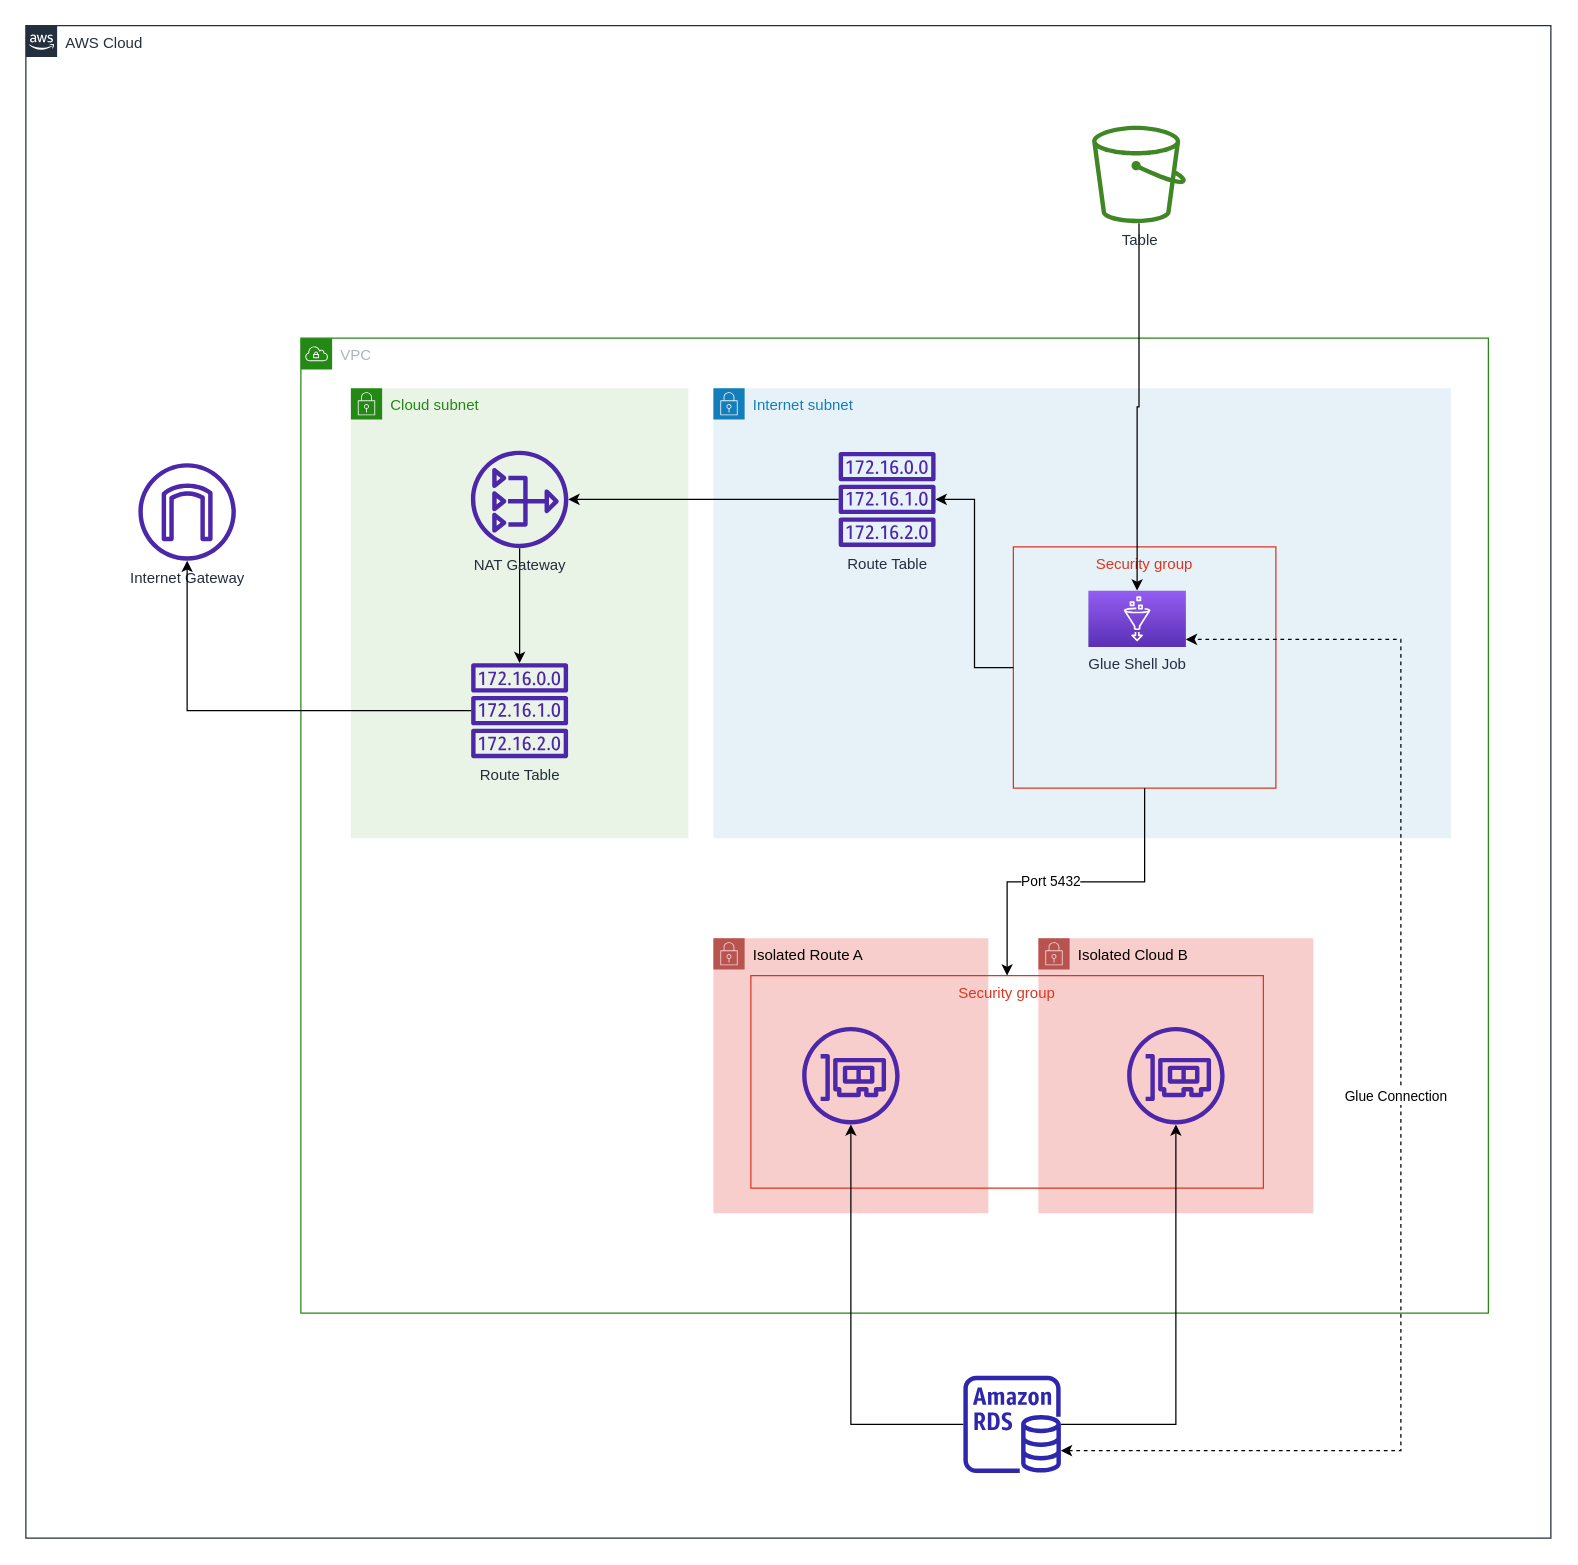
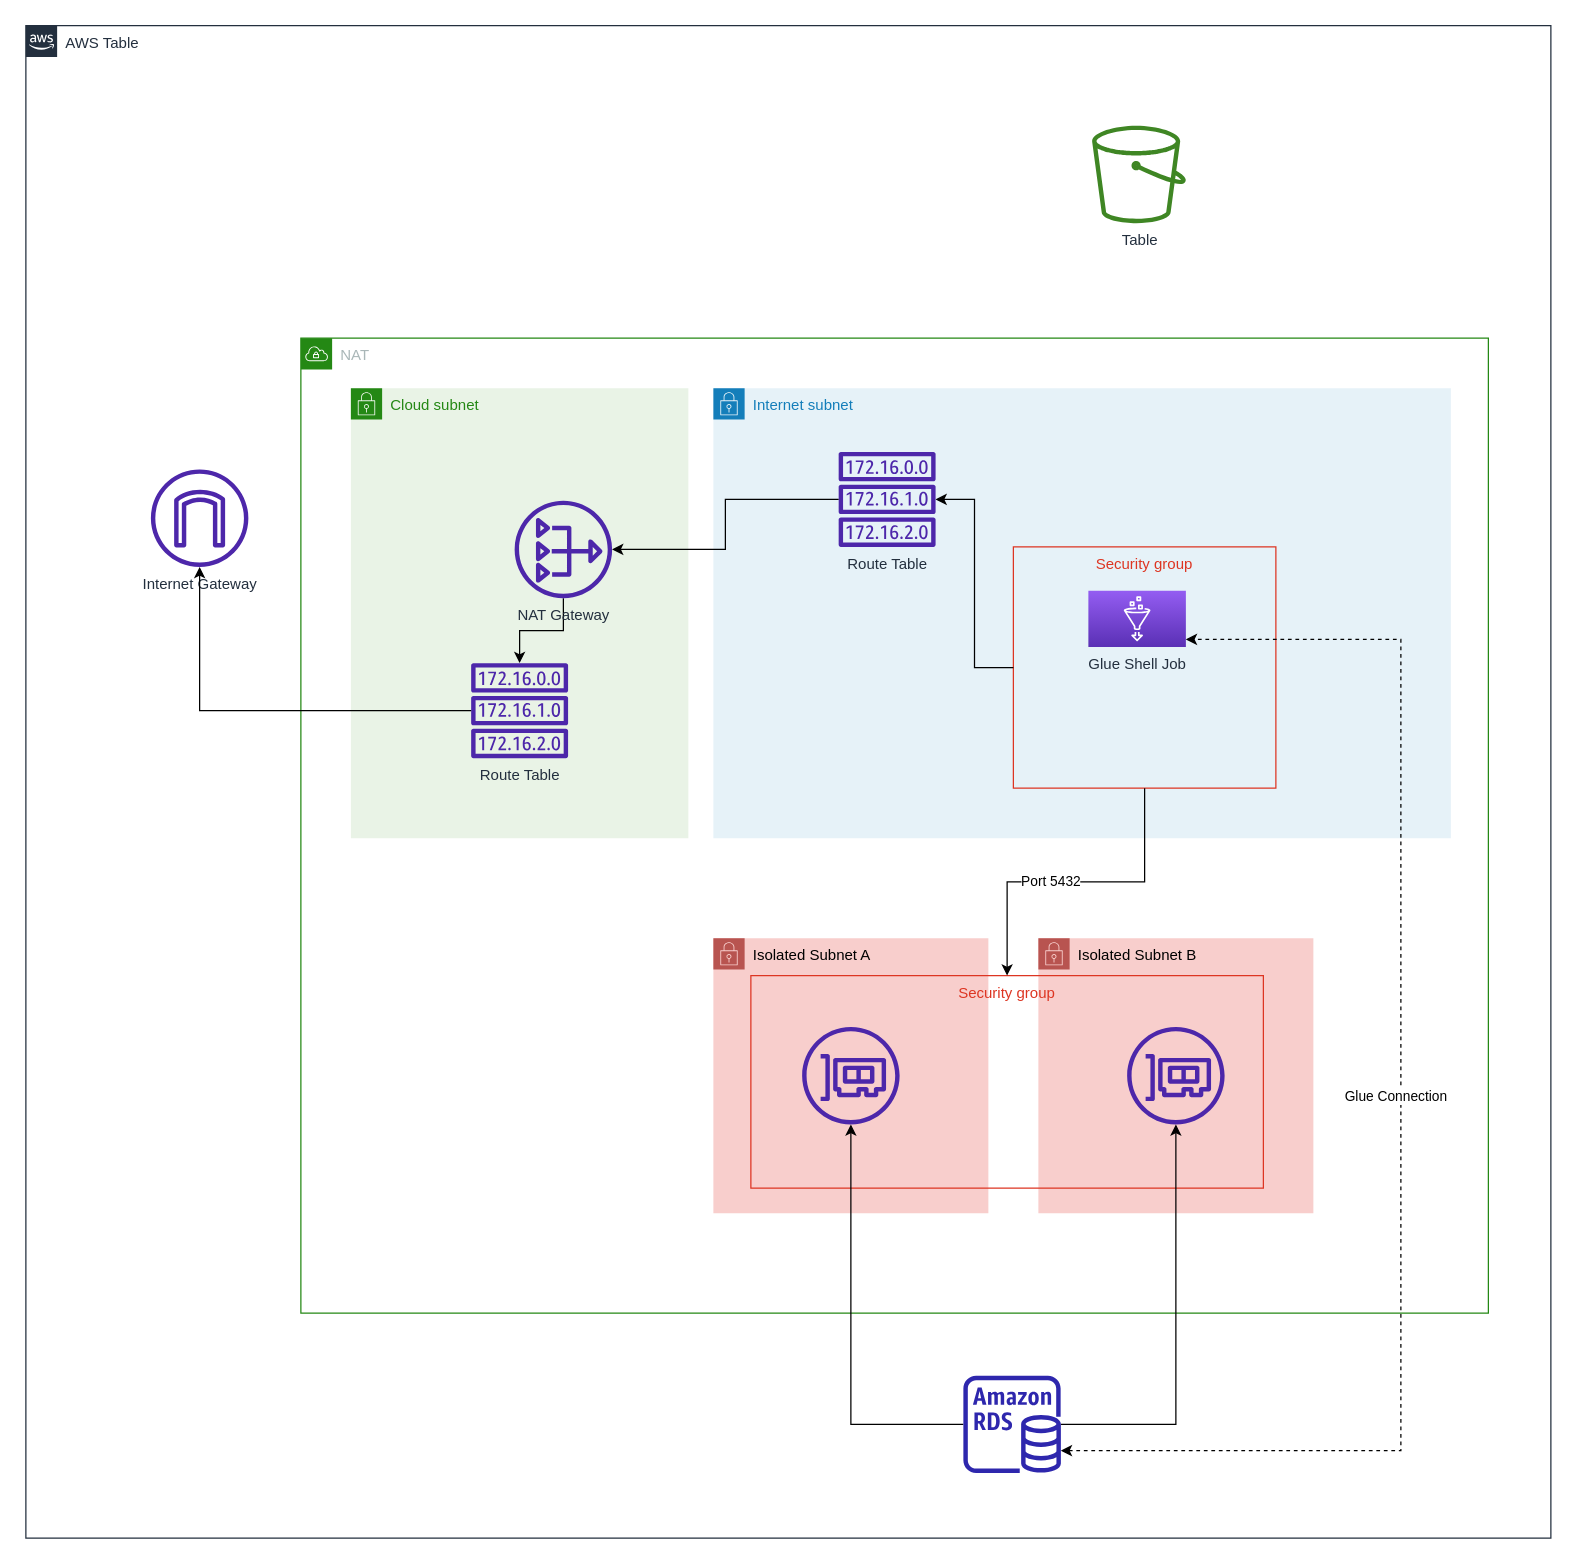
  <mxCell id="0" />
  <mxCell id="1" parent="0" />
- <mxCell id="2" value="AWS Cloud" style="points=[[0,0],[0.25,0],[0.5,0],[0.75,0],[1,0],[1,0.25],[1,0.5],[1,0.75],[1,1],[0.75,1],[0.5,1],[0.25,1],[0,1],[0,0.75],[0,0.5],[0,0.25]];outlineConnect=0;gradientColor=none;html=1;whiteSpace=wrap;fontSize=12;fontStyle=0;container=1;pointerEvents=0;collapsible=0;recursiveResize=0;shape=mxgraph.aws4.group;grIcon=mxgraph.aws4.group_aws_cloud_alt;strokeColor=#232F3E;fillColor=none;verticalAlign=top;align=left;spacingLeft=30;fontColor=#232F3E;dashed=0;" vertex="1" parent="1"><mxGeometry x="20" y="20" width="1220" height="1210" as="geometry" /></mxCell>
- <mxCell id="3" value="VPC" style="points=[[0,0],[0.25,0],[0.5,0],[0.75,0],[1,0],[1,0.25],[1,0.5],[1,0.75],[1,1],[0.75,1],[0.5,1],[0.25,1],[0,1],[0,0.75],[0,0.5],[0,0.25]];outlineConnect=0;gradientColor=none;html=1;whiteSpace=wrap;fontSize=12;fontStyle=0;container=1;pointerEvents=0;collapsible=0;recursiveResize=0;shape=mxgraph.aws4.group;grIcon=mxgraph.aws4.group_vpc;strokeColor=#248814;fillColor=none;verticalAlign=top;align=left;spacingLeft=30;fontColor=#AAB7B8;dashed=0;" vertex="1" parent="2"><mxGeometry x="220" y="250" width="950" height="780" as="geometry" /></mxCell>
- <mxCell id="4" value="Isolated Route A" style="points=[[0,0],[0.25,0],[0.5,0],[0.75,0],[1,0],[1,0.25],[1,0.5],[1,0.75],[1,1],[0.75,1],[0.5,1],[0.25,1],[0,1],[0,0.75],[0,0.5],[0,0.25]];outlineConnect=0;html=1;whiteSpace=wrap;fontSize=12;fontStyle=0;container=1;pointerEvents=0;collapsible=0;recursiveResize=0;shape=mxgraph.aws4.group;grIcon=mxgraph.aws4.group_security_group;grStroke=0;strokeColor=#b85450;fillColor=#f8cecc;verticalAlign=top;align=left;spacingLeft=30;dashed=0;" vertex="1" parent="3"><mxGeometry x="330" y="480" width="220" height="220" as="geometry" /></mxCell>
+ <mxCell id="2" value="AWS Table" style="points=[[0,0],[0.25,0],[0.5,0],[0.75,0],[1,0],[1,0.25],[1,0.5],[1,0.75],[1,1],[0.75,1],[0.5,1],[0.25,1],[0,1],[0,0.75],[0,0.5],[0,0.25]];outlineConnect=0;gradientColor=none;html=1;whiteSpace=wrap;fontSize=12;fontStyle=0;container=1;pointerEvents=0;collapsible=0;recursiveResize=0;shape=mxgraph.aws4.group;grIcon=mxgraph.aws4.group_aws_cloud_alt;strokeColor=#232F3E;fillColor=none;verticalAlign=top;align=left;spacingLeft=30;fontColor=#232F3E;dashed=0;" vertex="1" parent="1"><mxGeometry x="20" y="20" width="1220" height="1210" as="geometry" /></mxCell>
+ <mxCell id="3" value="NAT" style="points=[[0,0],[0.25,0],[0.5,0],[0.75,0],[1,0],[1,0.25],[1,0.5],[1,0.75],[1,1],[0.75,1],[0.5,1],[0.25,1],[0,1],[0,0.75],[0,0.5],[0,0.25]];outlineConnect=0;gradientColor=none;html=1;whiteSpace=wrap;fontSize=12;fontStyle=0;container=1;pointerEvents=0;collapsible=0;recursiveResize=0;shape=mxgraph.aws4.group;grIcon=mxgraph.aws4.group_vpc;strokeColor=#248814;fillColor=none;verticalAlign=top;align=left;spacingLeft=30;fontColor=#AAB7B8;dashed=0;" vertex="1" parent="2"><mxGeometry x="220" y="250" width="950" height="780" as="geometry" /></mxCell>
+ <mxCell id="4" value="Isolated Subnet A" style="points=[[0,0],[0.25,0],[0.5,0],[0.75,0],[1,0],[1,0.25],[1,0.5],[1,0.75],[1,1],[0.75,1],[0.5,1],[0.25,1],[0,1],[0,0.75],[0,0.5],[0,0.25]];outlineConnect=0;html=1;whiteSpace=wrap;fontSize=12;fontStyle=0;container=1;pointerEvents=0;collapsible=0;recursiveResize=0;shape=mxgraph.aws4.group;grIcon=mxgraph.aws4.group_security_group;grStroke=0;strokeColor=#b85450;fillColor=#f8cecc;verticalAlign=top;align=left;spacingLeft=30;dashed=0;" vertex="1" parent="3"><mxGeometry x="330" y="480" width="220" height="220" as="geometry" /></mxCell>
  <mxCell id="5" value="" style="sketch=0;outlineConnect=0;fontColor=#232F3E;gradientColor=none;fillColor=#4D27AA;strokeColor=none;dashed=0;verticalLabelPosition=bottom;verticalAlign=top;align=center;html=1;fontSize=12;fontStyle=0;aspect=fixed;pointerEvents=1;shape=mxgraph.aws4.elastic_network_interface;" vertex="1" parent="4"><mxGeometry x="71" y="71" width="78" height="78" as="geometry" /></mxCell>
- <mxCell id="6" value="Isolated Cloud B" style="points=[[0,0],[0.25,0],[0.5,0],[0.75,0],[1,0],[1,0.25],[1,0.5],[1,0.75],[1,1],[0.75,1],[0.5,1],[0.25,1],[0,1],[0,0.75],[0,0.5],[0,0.25]];outlineConnect=0;html=1;whiteSpace=wrap;fontSize=12;fontStyle=0;container=1;pointerEvents=0;collapsible=0;recursiveResize=0;shape=mxgraph.aws4.group;grIcon=mxgraph.aws4.group_security_group;grStroke=0;strokeColor=#b85450;fillColor=#f8cecc;verticalAlign=top;align=left;spacingLeft=30;dashed=0;" vertex="1" parent="3"><mxGeometry x="590" y="480" width="220" height="220" as="geometry" /></mxCell>
+ <mxCell id="6" value="Isolated Subnet B" style="points=[[0,0],[0.25,0],[0.5,0],[0.75,0],[1,0],[1,0.25],[1,0.5],[1,0.75],[1,1],[0.75,1],[0.5,1],[0.25,1],[0,1],[0,0.75],[0,0.5],[0,0.25]];outlineConnect=0;html=1;whiteSpace=wrap;fontSize=12;fontStyle=0;container=1;pointerEvents=0;collapsible=0;recursiveResize=0;shape=mxgraph.aws4.group;grIcon=mxgraph.aws4.group_security_group;grStroke=0;strokeColor=#b85450;fillColor=#f8cecc;verticalAlign=top;align=left;spacingLeft=30;dashed=0;" vertex="1" parent="3"><mxGeometry x="590" y="480" width="220" height="220" as="geometry" /></mxCell>
  <mxCell id="7" value="" style="sketch=0;outlineConnect=0;fontColor=#232F3E;gradientColor=none;fillColor=#4D27AA;strokeColor=none;dashed=0;verticalLabelPosition=bottom;verticalAlign=top;align=center;html=1;fontSize=12;fontStyle=0;aspect=fixed;pointerEvents=1;shape=mxgraph.aws4.elastic_network_interface;" vertex="1" parent="6"><mxGeometry x="71" y="71" width="78" height="78" as="geometry" /></mxCell>
  <mxCell id="8" value="Security group" style="fillColor=none;strokeColor=#DD3522;verticalAlign=top;fontStyle=0;fontColor=#DD3522;whiteSpace=wrap;html=1;" vertex="1" parent="3"><mxGeometry x="360" y="510" width="410" height="170" as="geometry" /></mxCell>
  <mxCell id="9" value="Cloud subnet" style="points=[[0,0],[0.25,0],[0.5,0],[0.75,0],[1,0],[1,0.25],[1,0.5],[1,0.75],[1,1],[0.75,1],[0.5,1],[0.25,1],[0,1],[0,0.75],[0,0.5],[0,0.25]];outlineConnect=0;gradientColor=none;html=1;whiteSpace=wrap;fontSize=12;fontStyle=0;container=1;pointerEvents=0;collapsible=0;recursiveResize=0;shape=mxgraph.aws4.group;grIcon=mxgraph.aws4.group_security_group;grStroke=0;strokeColor=#248814;fillColor=#E9F3E6;verticalAlign=top;align=left;spacingLeft=30;fontColor=#248814;dashed=0;" vertex="1" parent="3"><mxGeometry x="40" y="40" width="270" height="360" as="geometry" /></mxCell>
  <mxCell id="10" style="edgeStyle=orthogonalEdgeStyle;rounded=0;orthogonalLoop=1;jettySize=auto;html=1;" edge="1" parent="9" source="11" target="12"><mxGeometry relative="1" as="geometry" /></mxCell>
- <mxCell id="11" value="NAT Gateway" style="sketch=0;outlineConnect=0;fontColor=#232F3E;gradientColor=none;fillColor=#4D27AA;strokeColor=none;dashed=0;verticalLabelPosition=bottom;verticalAlign=top;align=center;html=1;fontSize=12;fontStyle=0;aspect=fixed;pointerEvents=1;shape=mxgraph.aws4.nat_gateway;" vertex="1" parent="9"><mxGeometry x="96" y="50" width="78" height="78" as="geometry" /></mxCell>
+ <mxCell id="11" value="NAT Gateway" style="sketch=0;outlineConnect=0;fontColor=#232F3E;gradientColor=none;fillColor=#4D27AA;strokeColor=none;dashed=0;verticalLabelPosition=bottom;verticalAlign=top;align=center;html=1;fontSize=12;fontStyle=0;aspect=fixed;pointerEvents=1;shape=mxgraph.aws4.nat_gateway;" vertex="1" parent="9"><mxGeometry x="131" y="90" width="78" height="78" as="geometry" /></mxCell>
  <mxCell id="12" value="Route Table" style="sketch=0;outlineConnect=0;fontColor=#232F3E;gradientColor=none;fillColor=#4D27AA;strokeColor=none;dashed=0;verticalLabelPosition=bottom;verticalAlign=top;align=center;html=1;fontSize=12;fontStyle=0;aspect=fixed;pointerEvents=1;shape=mxgraph.aws4.route_table;" vertex="1" parent="9"><mxGeometry x="96" y="220" width="78" height="76" as="geometry" /></mxCell>
  <mxCell id="13" value="Internet subnet" style="points=[[0,0],[0.25,0],[0.5,0],[0.75,0],[1,0],[1,0.25],[1,0.5],[1,0.75],[1,1],[0.75,1],[0.5,1],[0.25,1],[0,1],[0,0.75],[0,0.5],[0,0.25]];outlineConnect=0;gradientColor=none;html=1;whiteSpace=wrap;fontSize=12;fontStyle=0;container=1;pointerEvents=0;collapsible=0;recursiveResize=0;shape=mxgraph.aws4.group;grIcon=mxgraph.aws4.group_security_group;grStroke=0;strokeColor=#147EBA;fillColor=#E6F2F8;verticalAlign=top;align=left;spacingLeft=30;fontColor=#147EBA;dashed=0;" vertex="1" parent="3"><mxGeometry x="330" y="40" width="590" height="360" as="geometry" /></mxCell>
  <mxCell id="14" value="Security group" style="fillColor=none;strokeColor=#DD3522;verticalAlign=top;fontStyle=0;fontColor=#DD3522;whiteSpace=wrap;html=1;" vertex="1" parent="13"><mxGeometry x="240" y="127" width="210" height="193" as="geometry" /></mxCell>
  <mxCell id="15" value="Route Table" style="sketch=0;outlineConnect=0;fontColor=#232F3E;gradientColor=none;fillColor=#4D27AA;strokeColor=none;dashed=0;verticalLabelPosition=bottom;verticalAlign=top;align=center;html=1;fontSize=12;fontStyle=0;aspect=fixed;pointerEvents=1;shape=mxgraph.aws4.route_table;" vertex="1" parent="13"><mxGeometry x="100" y="51" width="78" height="76" as="geometry" /></mxCell>
  <mxCell id="16" style="edgeStyle=orthogonalEdgeStyle;rounded=0;orthogonalLoop=1;jettySize=auto;html=1;" edge="1" parent="13" source="14" target="15"><mxGeometry relative="1" as="geometry" /></mxCell>
  <mxCell id="17" value="Glue Shell Job" style="sketch=0;points=[[0,0,0],[0.25,0,0],[0.5,0,0],[0.75,0,0],[1,0,0],[0,1,0],[0.25,1,0],[0.5,1,0],[0.75,1,0],[1,1,0],[0,0.25,0],[0,0.5,0],[0,0.75,0],[1,0.25,0],[1,0.5,0],[1,0.75,0]];outlineConnect=0;fontColor=#232F3E;gradientColor=#945DF2;gradientDirection=north;fillColor=#5A30B5;strokeColor=#ffffff;dashed=0;verticalLabelPosition=bottom;verticalAlign=top;align=center;html=1;fontSize=12;fontStyle=0;aspect=fixed;shape=mxgraph.aws4.resourceIcon;resIcon=mxgraph.aws4.glue;" vertex="1" parent="13"><mxGeometry x="300" y="162" width="78" height="45" as="geometry" /></mxCell>
  <mxCell id="18" style="edgeStyle=orthogonalEdgeStyle;rounded=0;orthogonalLoop=1;jettySize=auto;html=1;" edge="1" parent="3" source="15" target="11"><mxGeometry relative="1" as="geometry" /></mxCell>
  <mxCell id="19" style="edgeStyle=orthogonalEdgeStyle;rounded=0;orthogonalLoop=1;jettySize=auto;html=1;entryX=0.5;entryY=0;entryDx=0;entryDy=0;" edge="1" parent="3" source="14" target="8"><mxGeometry relative="1" as="geometry" /></mxCell>
  <mxCell id="20" value="Port 5432" style="edgeLabel;html=1;align=center;verticalAlign=middle;resizable=0;points=[];" vertex="1" connectable="0" parent="19"><mxGeometry x="0.168" y="-1" relative="1" as="geometry"><mxPoint x="1" as="offset" /></mxGeometry></mxCell>
- <mxCell id="21" style="edgeStyle=orthogonalEdgeStyle;rounded=0;orthogonalLoop=1;jettySize=auto;html=1;" edge="1" parent="2" source="22" target="17"><mxGeometry relative="1" as="geometry" /></mxCell>
  <mxCell id="22" value="Table" style="sketch=0;outlineConnect=0;fontColor=#232F3E;gradientColor=none;fillColor=#3F8624;strokeColor=none;dashed=0;verticalLabelPosition=bottom;verticalAlign=top;align=center;html=1;fontSize=12;fontStyle=0;aspect=fixed;pointerEvents=1;shape=mxgraph.aws4.bucket;" vertex="1" parent="2"><mxGeometry x="853" y="80" width="75" height="78" as="geometry" /></mxCell>
  <mxCell id="23" style="edgeStyle=orthogonalEdgeStyle;rounded=0;orthogonalLoop=1;jettySize=auto;html=1;" edge="1" parent="2" source="25" target="5"><mxGeometry relative="1" as="geometry" /></mxCell>
  <mxCell id="24" style="edgeStyle=orthogonalEdgeStyle;rounded=0;orthogonalLoop=1;jettySize=auto;html=1;" edge="1" parent="2" source="25" target="7"><mxGeometry relative="1" as="geometry" /></mxCell>
  <mxCell id="25" value="" style="sketch=0;outlineConnect=0;fontColor=#232F3E;gradientColor=none;fillColor=#2E27AD;strokeColor=none;dashed=0;verticalLabelPosition=bottom;verticalAlign=top;align=center;html=1;fontSize=12;fontStyle=0;aspect=fixed;pointerEvents=1;shape=mxgraph.aws4.rds_instance;" vertex="1" parent="2"><mxGeometry x="750" y="1080" width="78" height="78" as="geometry" /></mxCell>
- <mxCell id="26" value="Internet Gateway" style="sketch=0;outlineConnect=0;fontColor=#232F3E;gradientColor=none;fillColor=#4D27AA;strokeColor=none;dashed=0;verticalLabelPosition=bottom;verticalAlign=top;align=center;html=1;fontSize=12;fontStyle=0;aspect=fixed;pointerEvents=1;shape=mxgraph.aws4.internet_gateway;" vertex="1" parent="2"><mxGeometry x="90" y="350" width="78" height="78" as="geometry" /></mxCell>
+ <mxCell id="26" value="Internet Gateway" style="sketch=0;outlineConnect=0;fontColor=#232F3E;gradientColor=none;fillColor=#4D27AA;strokeColor=none;dashed=0;verticalLabelPosition=bottom;verticalAlign=top;align=center;html=1;fontSize=12;fontStyle=0;aspect=fixed;pointerEvents=1;shape=mxgraph.aws4.internet_gateway;" vertex="1" parent="2"><mxGeometry x="100" y="355" width="78" height="78" as="geometry" /></mxCell>
  <mxCell id="27" style="edgeStyle=orthogonalEdgeStyle;rounded=0;orthogonalLoop=1;jettySize=auto;html=1;" edge="1" parent="2" source="12" target="26"><mxGeometry relative="1" as="geometry" /></mxCell>
  <mxCell id="28" value="" style="endArrow=classic;startArrow=classic;html=1;rounded=0;edgeStyle=orthogonalEdgeStyle;dashed=1;" edge="1" parent="2" source="25" target="17"><mxGeometry width="50" height="50" relative="1" as="geometry"><mxPoint x="570" y="650" as="sourcePoint" /><mxPoint x="620" y="600" as="targetPoint" /><Array as="points"><mxPoint x="1100" y="1140" /><mxPoint x="1100" y="491" /></Array></mxGeometry></mxCell>
  <mxCell id="29" value="Glue Connection" style="edgeLabel;html=1;align=center;verticalAlign=middle;resizable=0;points=[];" vertex="1" connectable="0" parent="28"><mxGeometry x="0.017" y="5" relative="1" as="geometry"><mxPoint as="offset" /></mxGeometry></mxCell>
